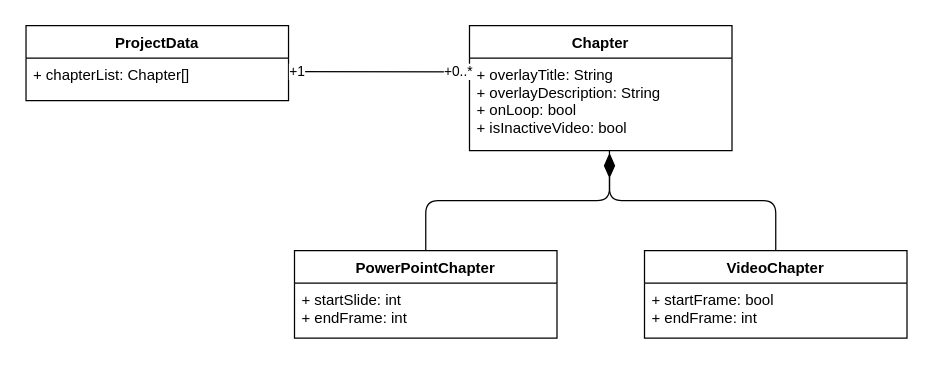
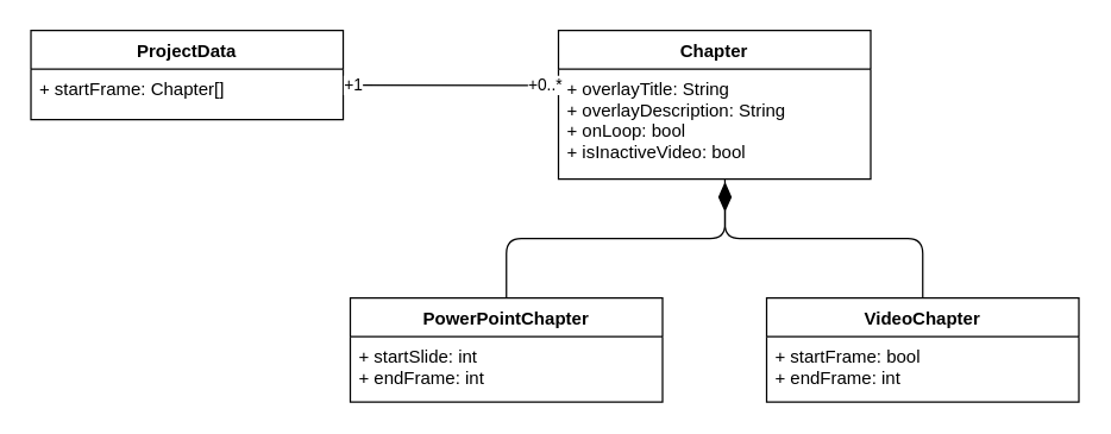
  <mxCell id="0" />
  <mxCell id="1" parent="0" />
  <mxCell id="2" value="Chapter" style="swimlane;fontStyle=1;align=center;verticalAlign=top;childLayout=stackLayout;horizontal=1;startSize=26;horizontalStack=0;resizeParent=1;resizeParentMax=0;resizeLast=0;collapsible=1;marginBottom=0;" parent="1" vertex="1"><mxGeometry x="375" y="20" width="210" height="100" as="geometry" /></mxCell>
  <mxCell id="3" value="+ overlayTitle: String&#10;+ overlayDescription: String&#10;+ onLoop: bool&#10;+ isInactiveVideo: bool" style="text;strokeColor=none;fillColor=none;align=left;verticalAlign=top;spacingLeft=4;spacingRight=4;overflow=hidden;rotatable=0;points=[[0,0.5],[1,0.5]];portConstraint=eastwest;" parent="2" vertex="1"><mxGeometry y="26" width="210" height="74" as="geometry" /></mxCell>
  <mxCell id="4" value="ProjectData" style="swimlane;fontStyle=1;align=center;verticalAlign=top;childLayout=stackLayout;horizontal=1;startSize=26;horizontalStack=0;resizeParent=1;resizeParentMax=0;resizeLast=0;collapsible=1;marginBottom=0;" parent="1" vertex="1"><mxGeometry x="20.22" y="20" width="210" height="60" as="geometry" /></mxCell>
- <mxCell id="5" value="+ chapterList: Chapter[]&#10;" style="text;strokeColor=none;fillColor=none;align=left;verticalAlign=top;spacingLeft=4;spacingRight=4;overflow=hidden;rotatable=0;points=[[0,0.5],[1,0.5]];portConstraint=eastwest;" parent="4" vertex="1"><mxGeometry y="26" width="210" height="34" as="geometry" /></mxCell>
+ <mxCell id="5" value="+ startFrame: Chapter[]&#10;" style="text;strokeColor=none;fillColor=none;align=left;verticalAlign=top;spacingLeft=4;spacingRight=4;overflow=hidden;rotatable=0;points=[[0,0.5],[1,0.5]];portConstraint=eastwest;" parent="4" vertex="1"><mxGeometry y="26" width="210" height="34" as="geometry" /></mxCell>
  <mxCell id="6" style="edgeStyle=orthogonalEdgeStyle;html=1;exitX=0.5;exitY=0;exitDx=0;exitDy=0;endArrow=none;endFill=0;entryX=0.5;entryY=1;entryDx=0;entryDy=0;" parent="1" source="7" target="16" edge="1"><mxGeometry relative="1" as="geometry"><mxPoint x="486.51" y="181.094" as="targetPoint" /><Array as="points"><mxPoint x="340" y="160" /><mxPoint x="487" y="160" /></Array></mxGeometry></mxCell>
  <mxCell id="7" value="PowerPointChapter" style="swimlane;fontStyle=1;align=center;verticalAlign=top;childLayout=stackLayout;horizontal=1;startSize=26;horizontalStack=0;resizeParent=1;resizeParentMax=0;resizeLast=0;collapsible=1;marginBottom=0;" parent="1" vertex="1"><mxGeometry x="235" y="200" width="210" height="70" as="geometry" /></mxCell>
  <mxCell id="8" value="+ startSlide: int&#10;+ endFrame: int" style="text;strokeColor=none;fillColor=none;align=left;verticalAlign=top;spacingLeft=4;spacingRight=4;overflow=hidden;rotatable=0;points=[[0,0.5],[1,0.5]];portConstraint=eastwest;" parent="7" vertex="1"><mxGeometry y="26" width="210" height="44" as="geometry" /></mxCell>
  <mxCell id="9" value="VideoChapter" style="swimlane;fontStyle=1;align=center;verticalAlign=top;childLayout=stackLayout;horizontal=1;startSize=26;horizontalStack=0;resizeParent=1;resizeParentMax=0;resizeLast=0;collapsible=1;marginBottom=0;" parent="1" vertex="1"><mxGeometry x="515" y="200" width="210" height="70" as="geometry" /></mxCell>
  <mxCell id="10" value="+ startFrame: bool&#10;+ endFrame: int" style="text;strokeColor=none;fillColor=none;align=left;verticalAlign=top;spacingLeft=4;spacingRight=4;overflow=hidden;rotatable=0;points=[[0,0.5],[1,0.5]];portConstraint=eastwest;" parent="9" vertex="1"><mxGeometry y="26" width="210" height="44" as="geometry" /></mxCell>
  <mxCell id="11" style="html=1;exitX=1.008;exitY=0.319;exitDx=0;exitDy=0;entryX=0.006;entryY=0.148;entryDx=0;entryDy=0;endArrow=none;endFill=0;exitPerimeter=0;entryPerimeter=0;" parent="1" source="5" target="3" edge="1"><mxGeometry relative="1" as="geometry" /></mxCell>
  <mxCell id="12" value="+1" style="edgeLabel;html=1;align=center;verticalAlign=middle;resizable=0;points=[];" parent="11" vertex="1" connectable="0"><mxGeometry x="-0.925" relative="1" as="geometry"><mxPoint as="offset" /></mxGeometry></mxCell>
  <mxCell id="13" value="+0..*" style="edgeLabel;html=1;align=center;verticalAlign=middle;resizable=0;points=[];" parent="11" vertex="1" connectable="0"><mxGeometry x="0.732" relative="1" as="geometry"><mxPoint x="9" as="offset" /></mxGeometry></mxCell>
  <mxCell id="14" value="" style="edgeStyle=orthogonalEdgeStyle;html=1;exitX=0.5;exitY=0;exitDx=0;exitDy=0;entryX=0.5;entryY=1;entryDx=0;entryDy=0;endArrow=none;endFill=0;" edge="1" parent="1" source="9" target="16"><mxGeometry relative="1" as="geometry"><mxPoint x="486.93" y="119.556" as="targetPoint" /><Array as="points"><mxPoint x="620" y="160" /><mxPoint x="487" y="160" /></Array><mxPoint x="620" y="200" as="sourcePoint" /></mxGeometry></mxCell>
  <mxCell id="15" style="edgeStyle=none;html=1;exitX=0.5;exitY=0;exitDx=0;exitDy=0;entryX=0.533;entryY=0.998;entryDx=0;entryDy=0;entryPerimeter=0;endArrow=none;endFill=0;" edge="1" parent="1" source="16" target="3"><mxGeometry relative="1" as="geometry" /></mxCell>
  <mxCell id="16" value="" style="rhombus;whiteSpace=wrap;html=1;strokeColor=#000000;fillColor=#000000;" vertex="1" parent="1"><mxGeometry x="483" y="123" width="8" height="18" as="geometry" /></mxCell>
